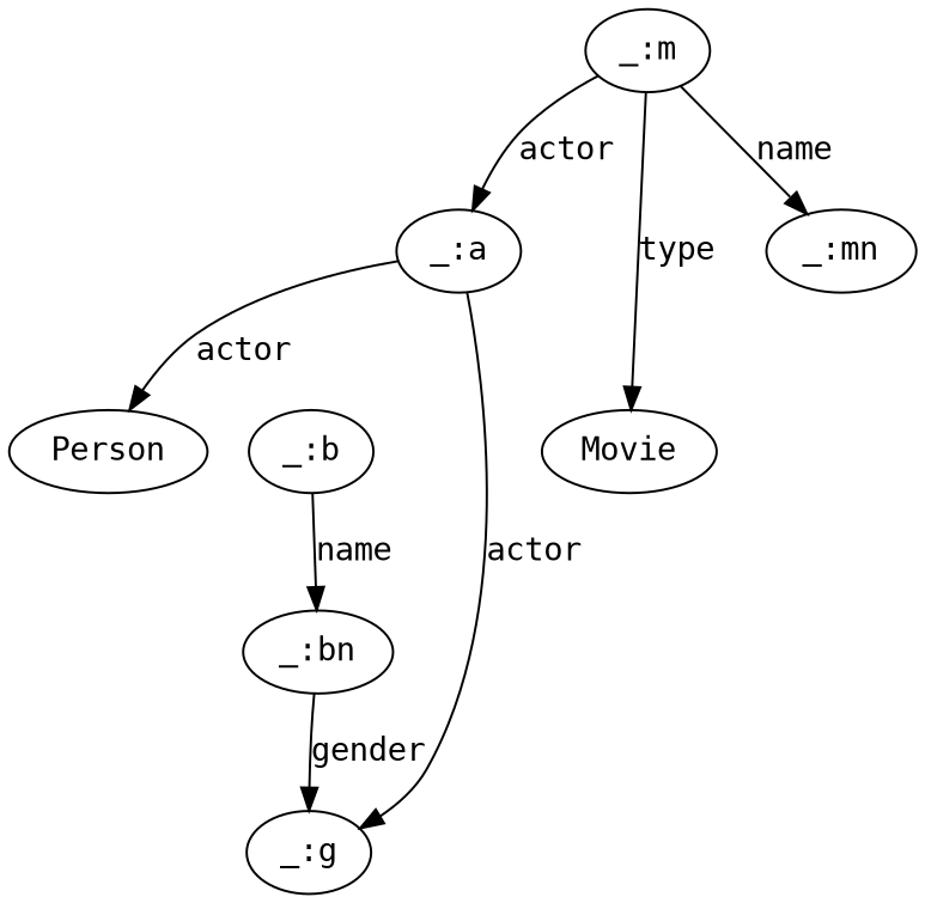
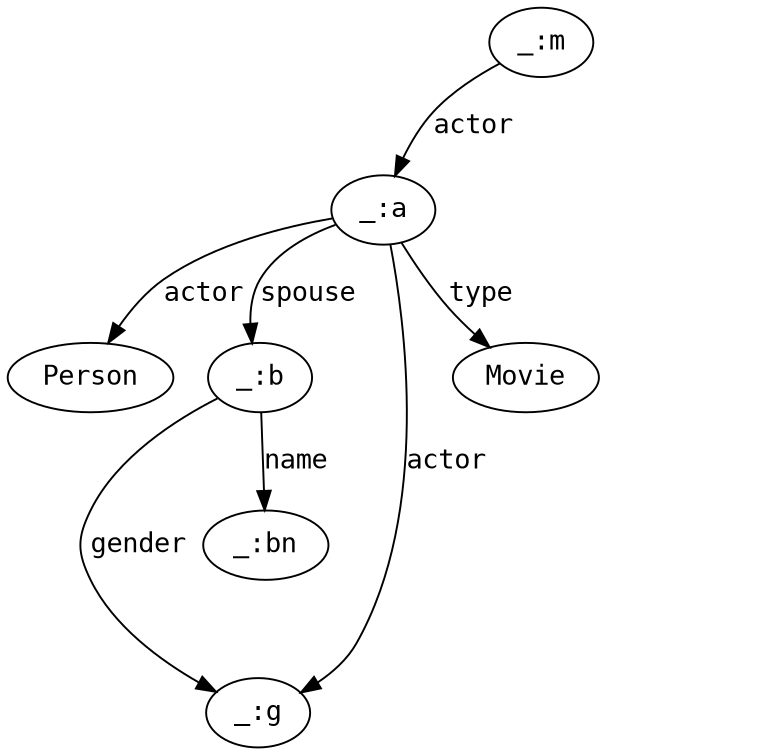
  digraph {
    fontname="DejaVu Sans Mono"
    node [fontname="DejaVu Sans Mono"]
    edge [fontname="DejaVu Sans Mono"]
    "_:a"
    Person
    "_:b"
    "_:g"
    "_:bn"
    "_:m"
    Movie
-   "_:mn"
    "_:a" -> Person [label=actor]
+   "_:a" -> "_:b" [label=spouse]
    "_:a" -> "_:g" [label=actor]
-   "_:bn" -> "_:g" [label=gender]
+   "_:b" -> "_:g" [label=gender]
    "_:b" -> "_:bn" [label=name]
    "_:m" -> "_:a" [label=actor]
-   "_:m" -> Movie [label=type]
-   "_:m" -> "_:mn" [label=name]
+   "_:a" -> Movie [label=type]
  }
